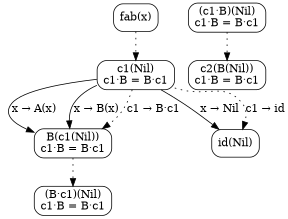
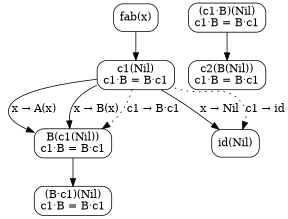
  digraph {
    node [shape=box style=rounded]
    n1 [label="fab(x)"]
    n2 [label="c1(Nil)\nc1·B = B·c1"]
    n3 [label="B(c1(Nil))\nc1·B = B·c1"]
    n4 [label="id(Nil)"]
    n5 [label="(B·c1)(Nil)\nc1·B = B·c1"]
    n6 [label="(c1·B)(Nil)\nc1·B = B·c1"]
    n7 [label="c2(B(Nil))\nc1·B = B·c1"]
-   n1 -> n2 [style=dotted]
+   n1 -> n2
    n2 -> n3 [label="x → A(x)"]
    n2 -> n3 [label="x → B(x)"]
    n2 -> n3 [label="c1 → B·c1" style=dotted]
    n2 -> n4 [label="x → Nil"]
    n2 -> n4 [label="c1 → id" style=dotted]
-   n3 -> n5 [style=dotted]
-   n6 -> n7 [style=dotted]
+   n3 -> n5
+   n6 -> n7
  }
